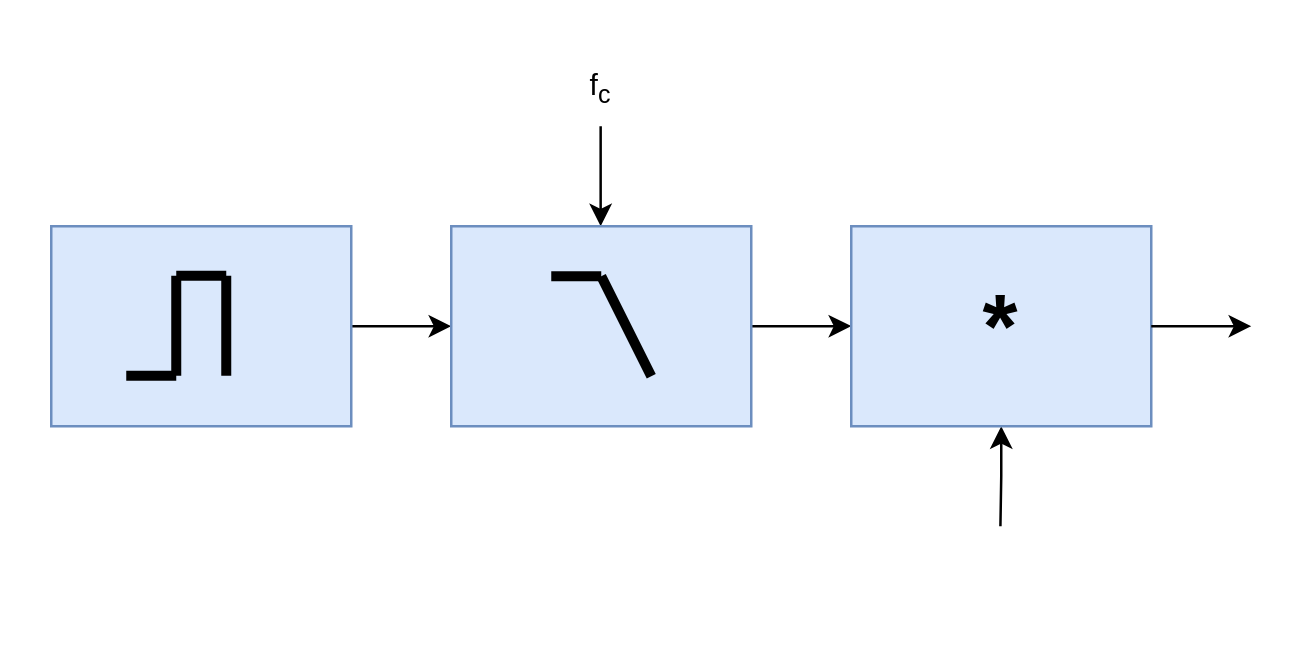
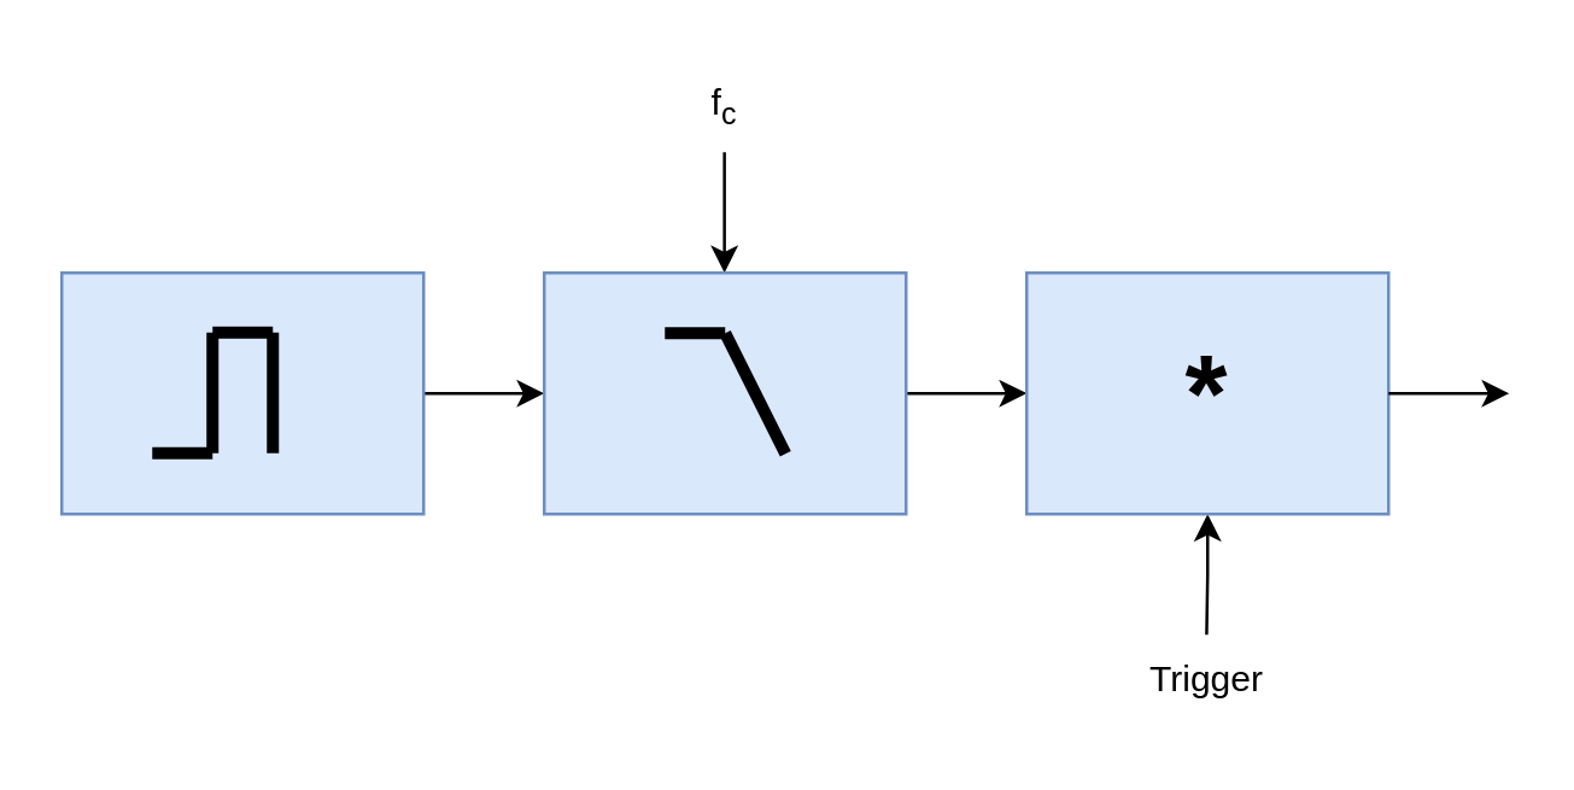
  <mxCell id="0" />
  <mxCell id="1" parent="0" />
  <mxCell id="2" style="edgeStyle=orthogonalEdgeStyle;rounded=0;orthogonalLoop=1;jettySize=auto;html=1;exitX=1;exitY=0.5;exitDx=0;exitDy=0;entryX=0;entryY=0.5;entryDx=0;entryDy=0;" edge="1" parent="1" source="14" target="10"><mxGeometry relative="1" as="geometry" /></mxCell>
  <mxCell id="3" style="edgeStyle=orthogonalEdgeStyle;rounded=0;orthogonalLoop=1;jettySize=auto;html=1;exitX=1;exitY=0.5;exitDx=0;exitDy=0;" edge="1" parent="1" source="10"><mxGeometry relative="1" as="geometry"><mxPoint x="340" y="129.952" as="targetPoint" /></mxGeometry></mxCell>
  <mxCell id="4" value="" style="endArrow=classic;html=1;rounded=0;" edge="1" parent="1"><mxGeometry width="50" height="50" relative="1" as="geometry"><mxPoint x="239.76" y="50" as="sourcePoint" /><mxPoint x="239.76" y="90" as="targetPoint" /></mxGeometry></mxCell>
  <mxCell id="5" value="f&lt;sub&gt;c&lt;/sub&gt;" style="text;html=1;whiteSpace=wrap;strokeColor=none;fillColor=none;align=center;verticalAlign=middle;rounded=0;" vertex="1" parent="1"><mxGeometry x="210" y="20" width="60" height="30" as="geometry" /></mxCell>
  <mxCell id="6" value="" style="group" vertex="1" connectable="0" parent="1"><mxGeometry x="340" y="90" width="120" height="80" as="geometry" /></mxCell>
  <mxCell id="7" style="edgeStyle=orthogonalEdgeStyle;rounded=0;orthogonalLoop=1;jettySize=auto;html=1;exitX=0.5;exitY=1;exitDx=0;exitDy=0;endArrow=none;endFill=0;startArrow=classic;startFill=1;" edge="1" parent="6" source="8"><mxGeometry relative="1" as="geometry"><mxPoint x="59.667" y="120" as="targetPoint" /></mxGeometry></mxCell>
  <mxCell id="8" value="&lt;b&gt;&lt;font style=&quot;font-size: 36px;&quot;&gt;*&lt;/font&gt;&lt;/b&gt;" style="rounded=0;whiteSpace=wrap;html=1;fillColor=#dae8fc;strokeColor=#6c8ebf;" vertex="1" parent="6"><mxGeometry width="120" height="80" as="geometry" /></mxCell>
  <mxCell id="9" value="" style="group" vertex="1" connectable="0" parent="1"><mxGeometry x="180" y="90" width="120" height="80" as="geometry" /></mxCell>
  <mxCell id="10" value="" style="rounded=0;whiteSpace=wrap;html=1;fillColor=#dae8fc;strokeColor=#6c8ebf;" vertex="1" parent="9"><mxGeometry width="120" height="80" as="geometry" /></mxCell>
  <mxCell id="11" value="" style="endArrow=none;html=1;rounded=0;strokeWidth=4;curved=0;" edge="1" parent="9"><mxGeometry width="50" height="50" relative="1" as="geometry"><mxPoint x="40" y="20" as="sourcePoint" /><mxPoint x="60" y="20" as="targetPoint" /></mxGeometry></mxCell>
  <mxCell id="12" value="" style="endArrow=none;html=1;rounded=0;strokeWidth=4;curved=0;" edge="1" parent="9"><mxGeometry width="50" height="50" relative="1" as="geometry"><mxPoint x="60" y="20" as="sourcePoint" /><mxPoint x="80" y="60" as="targetPoint" /></mxGeometry></mxCell>
  <mxCell id="13" value="" style="group" vertex="1" connectable="0" parent="1"><mxGeometry x="20" y="90" width="120" height="80" as="geometry" /></mxCell>
  <mxCell id="14" value="" style="rounded=0;whiteSpace=wrap;html=1;fillColor=#dae8fc;strokeColor=#6c8ebf;" vertex="1" parent="13"><mxGeometry width="120" height="80" as="geometry" /></mxCell>
  <mxCell id="15" value="" style="endArrow=none;html=1;rounded=0;strokeWidth=4;curved=0;" edge="1" parent="13"><mxGeometry width="50" height="50" relative="1" as="geometry"><mxPoint x="30" y="59.76" as="sourcePoint" /><mxPoint x="50" y="59.76" as="targetPoint" /></mxGeometry></mxCell>
  <mxCell id="16" value="" style="endArrow=none;html=1;rounded=0;strokeWidth=4;curved=0;" edge="1" parent="13"><mxGeometry width="50" height="50" relative="1" as="geometry"><mxPoint x="50" y="59.76" as="sourcePoint" /><mxPoint x="50" y="19.76" as="targetPoint" /></mxGeometry></mxCell>
  <mxCell id="17" value="" style="endArrow=none;html=1;rounded=0;strokeWidth=4;curved=0;" edge="1" parent="13"><mxGeometry width="50" height="50" relative="1" as="geometry"><mxPoint x="50" y="19.76" as="sourcePoint" /><mxPoint x="70" y="19.76" as="targetPoint" /></mxGeometry></mxCell>
  <mxCell id="18" value="" style="endArrow=none;html=1;rounded=0;strokeWidth=4;curved=0;" edge="1" parent="13"><mxGeometry width="50" height="50" relative="1" as="geometry"><mxPoint x="70" y="59.76" as="sourcePoint" /><mxPoint x="70" y="19.76" as="targetPoint" /></mxGeometry></mxCell>
+ <mxCell id="19" value="Trigger" style="text;html=1;whiteSpace=wrap;strokeColor=none;fillColor=none;align=center;verticalAlign=middle;rounded=0;" vertex="1" parent="1"><mxGeometry x="370" y="210" width="60" height="30" as="geometry" /></mxCell>
  <mxCell id="20" style="edgeStyle=orthogonalEdgeStyle;rounded=0;orthogonalLoop=1;jettySize=auto;html=1;exitX=1;exitY=0.5;exitDx=0;exitDy=0;entryX=0;entryY=0.5;entryDx=0;entryDy=0;" edge="1" parent="1" source="8"><mxGeometry relative="1" as="geometry"><mxPoint x="500" y="130" as="targetPoint" /></mxGeometry></mxCell>
